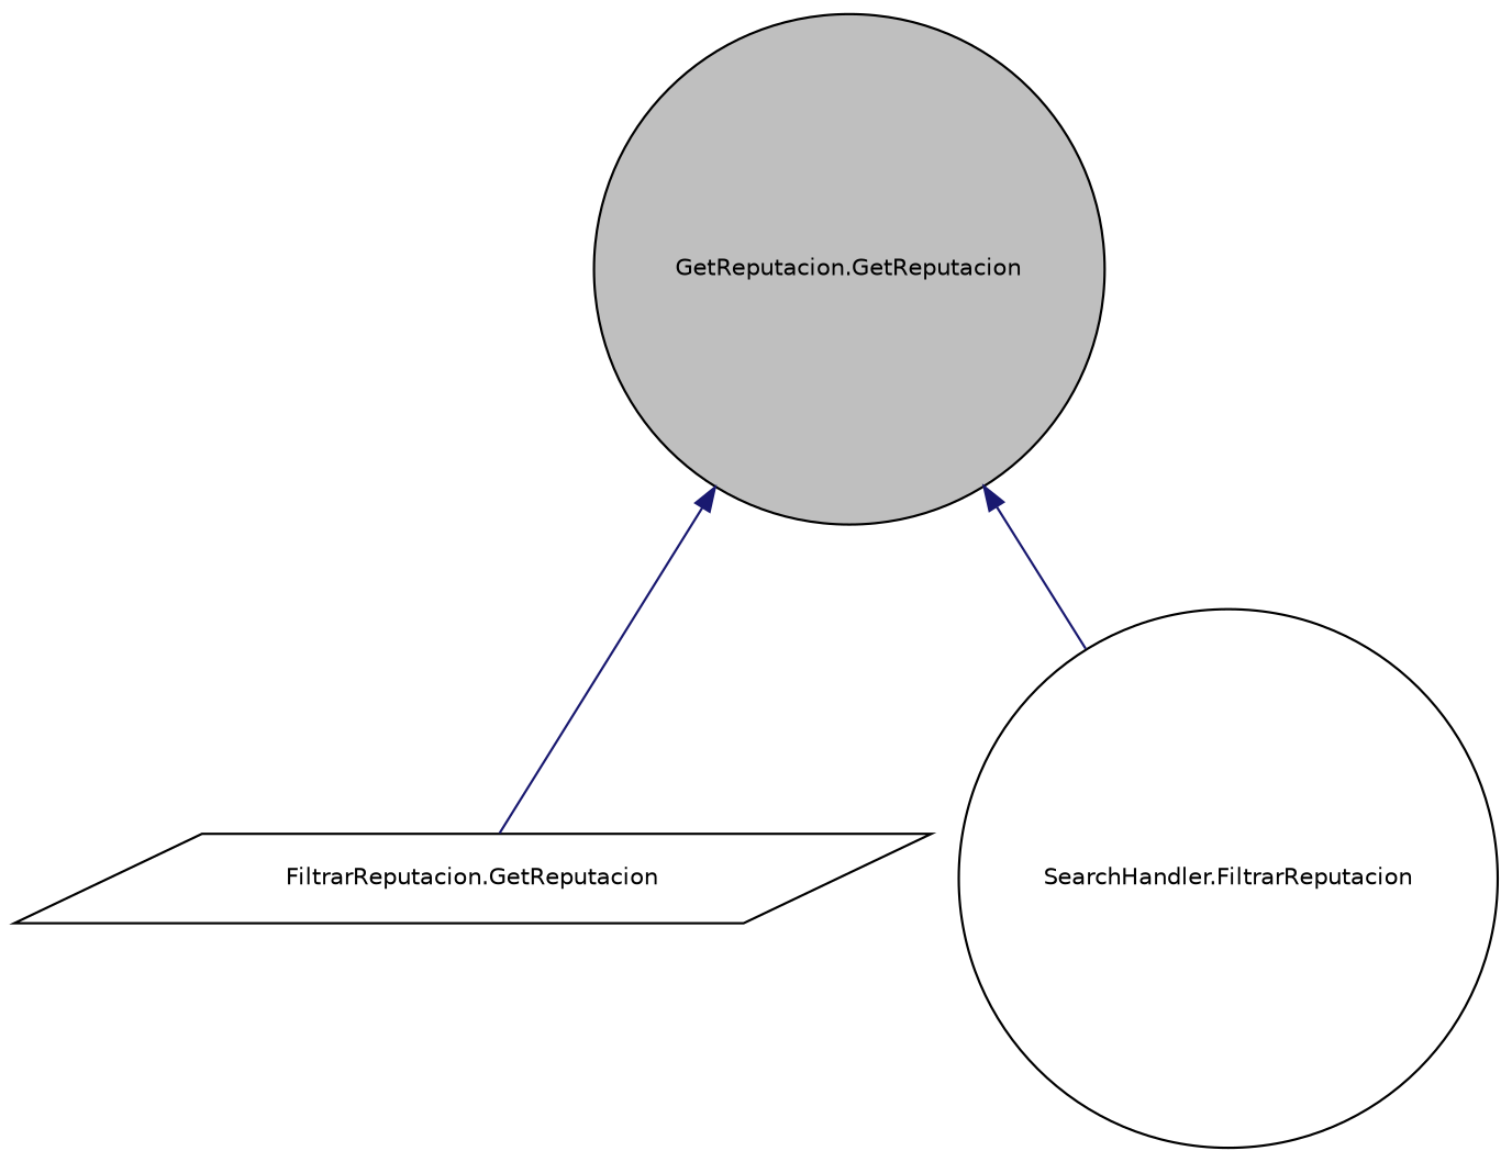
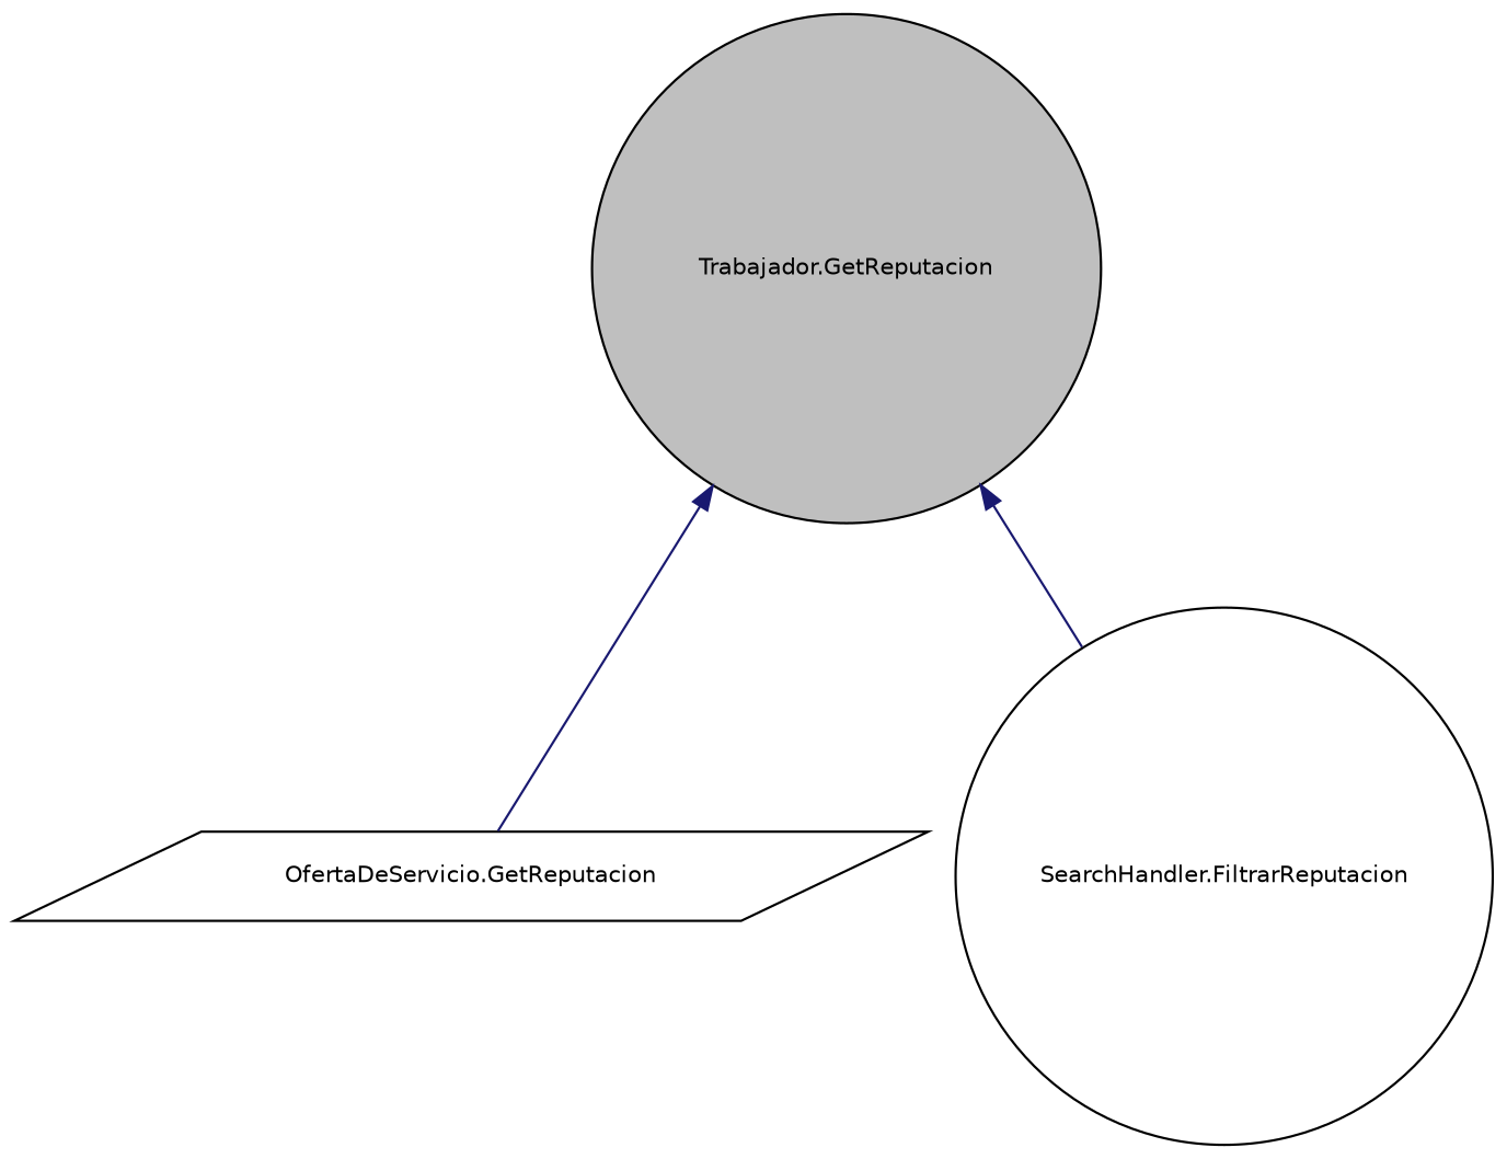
  digraph {
    rankdir=TB
    node [color=black fillcolor=white fontname=Helvetica fontsize=10 shape=circle style=filled]
    edge [color=midnightblue dir=back fontname=Helvetica fontsize=10 labelfontname=Helvetica labelfontsize=10 style=solid]
-   n1 [fillcolor=grey75 fontcolor=black height=0.2 label="GetReputacion.GetReputacion" width=0.4]
-   n2 [height=0.2 label="FiltrarReputacion.GetReputacion" shape=parallelogram width=0.4]
+   n1 [fillcolor=grey75 fontcolor=black height=0.2 label="Trabajador.GetReputacion" width=0.4]
+   n2 [height=0.2 label="OfertaDeServicio.GetReputacion" shape=parallelogram width=0.4]
    n3 [height=0.2 label="SearchHandler.FiltrarReputacion" width=0.4]
    n1 -> n2
    n1 -> n3
  }
